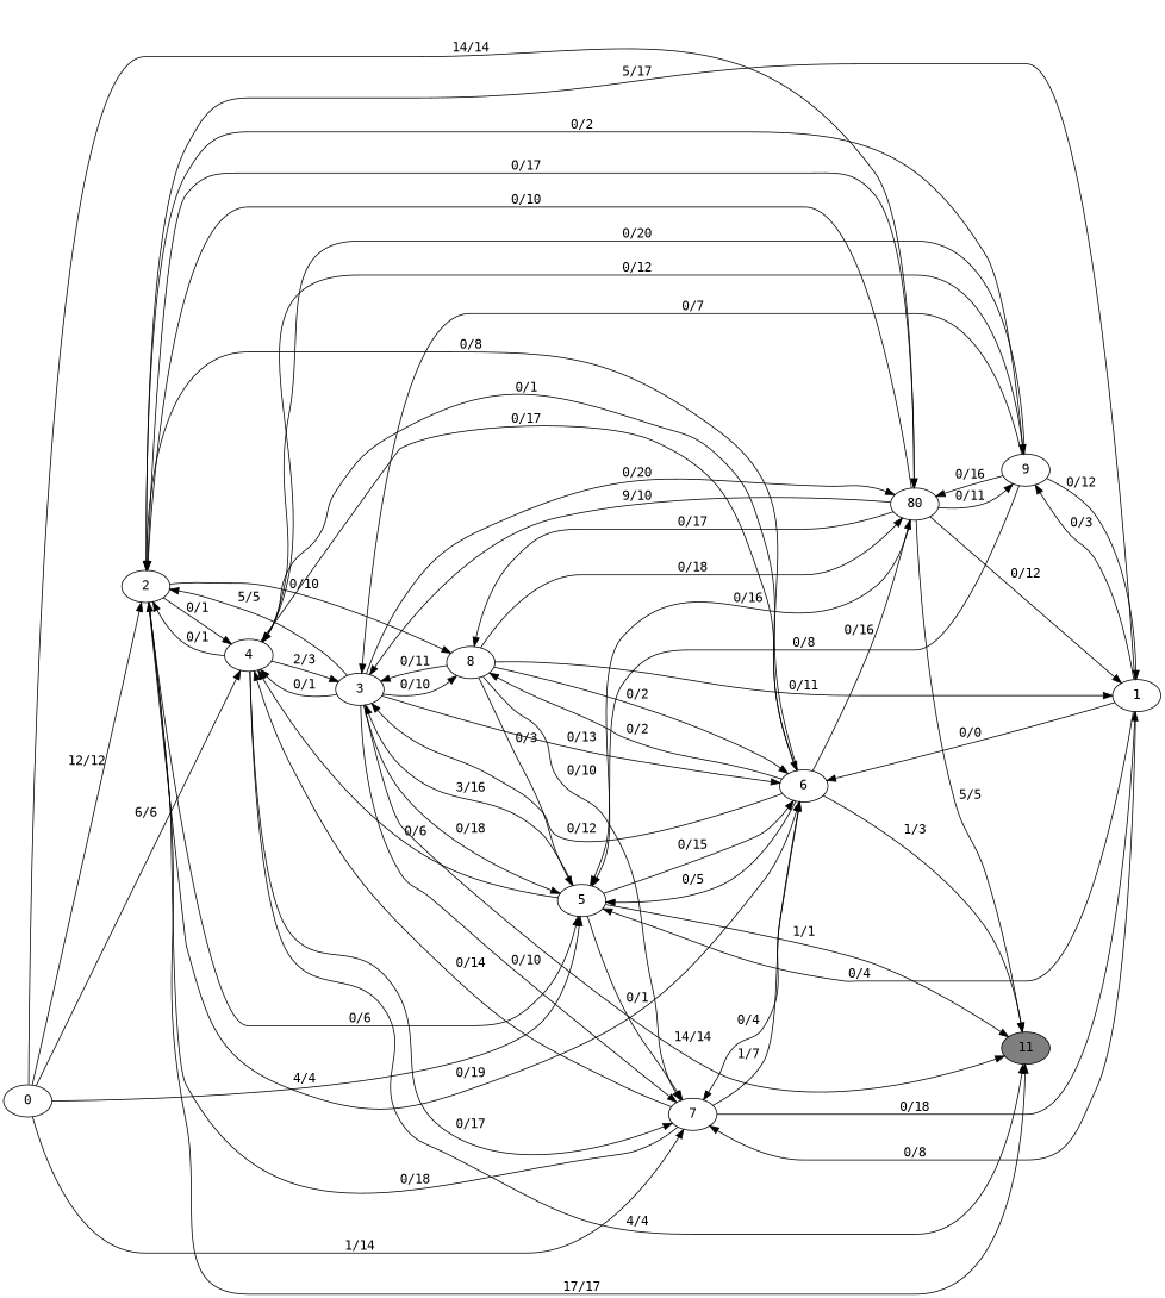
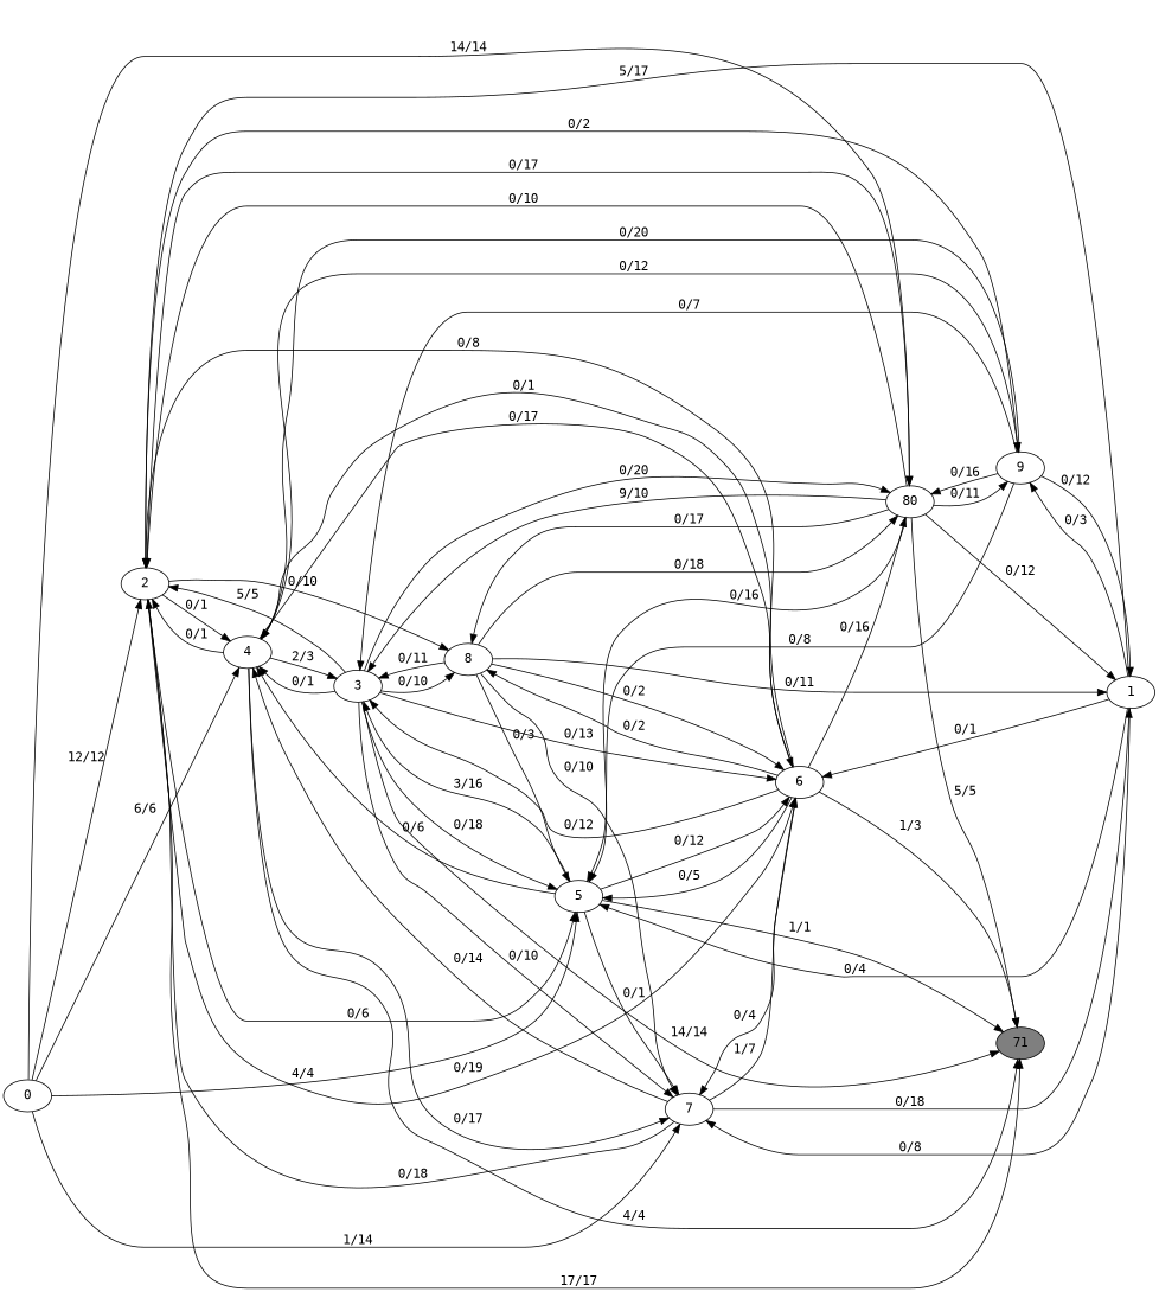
  digraph {
    fontname="DejaVu Sans Mono"
    rankdir=LR
    node [fillcolor=grey100 fontname="DejaVu Sans Mono" style=filled]
    edge [fontname="DejaVu Sans Mono"]
    0
    2
    4
    5
    7
    n6 [label=80]
    1
    6
    9
    8
-   11 [fillcolor=grey50]
+   11 [fillcolor=grey50 label=71]
    3
    0 -> 2 [label="12/12"]
    0 -> 4 [label="6/6"]
    0 -> 5 [label="4/4"]
    0 -> 7 [label="1/14"]
    0 -> n6 [label="14/14"]
    2 -> 4 [label="0/1"]
    2 -> 5 [label="0/6"]
    2 -> n6 [label="0/17"]
    2 -> 6 [label="0/19"]
    2 -> 9 [label="0/2"]
    2 -> 8 [label="0/10"]
    2 -> 11 [label="17/17"]
    4 -> 2 [label="0/1"]
    4 -> 7 [label="0/17"]
    4 -> 6 [label="0/17"]
    4 -> 9 [label="0/12"]
    4 -> 11 [label="4/4"]
    4 -> 3 [label="2/3"]
    5 -> 4 [label="0/6"]
    5 -> 7 [label="0/1"]
-   5 -> 6 [label="0/15"]
+   5 -> 6 [label="0/12"]
    5 -> 11 [label="1/1"]
    5 -> 3 [label="3/16"]
    7 -> 2 [label="0/18"]
    7 -> 4 [label="0/14"]
    7 -> 1 [label="0/18"]
    7 -> 6 [label="1/7"]
    n6 -> 2 [label="0/10"]
    n6 -> 5 [label="0/16"]
    n6 -> 1 [label="0/12"]
    n6 -> 9 [label="0/11"]
    n6 -> 8 [label="0/17"]
    n6 -> 11 [label="5/5"]
    n6 -> 3 [label="9/10"]
    1 -> 2 [label="5/17"]
    1 -> 5 [label="0/4"]
    1 -> 7 [label="0/8"]
-   1 -> 6 [label="0/0"]
+   1 -> 6 [label="0/1"]
    1 -> 9 [label="0/3"]
    6 -> 2 [label="0/8"]
    6 -> 4 [label="0/1"]
    6 -> 5 [label="0/5"]
    6 -> 7 [label="0/4"]
    6 -> n6 [label="0/16"]
    6 -> 8 [label="0/2"]
    6 -> 11 [label="1/3"]
    6 -> 3 [label="0/12"]
    9 -> 4 [label="0/20"]
    9 -> 5 [label="0/8"]
    9 -> n6 [label="0/16"]
    9 -> 1 [label="0/12"]
    9 -> 3 [label="0/7"]
    8 -> 5 [label="0/3"]
    8 -> 7 [label="0/10"]
    8 -> n6 [label="0/18"]
    8 -> 1 [label="0/11"]
    8 -> 6 [label="0/2"]
    8 -> 3 [label="0/11"]
    3 -> 2 [label="5/5"]
    3 -> 4 [label="0/1"]
    3 -> 5 [label="0/18"]
    3 -> 7 [label="0/10"]
    3 -> n6 [label="0/20"]
    3 -> 6 [label="0/13"]
    3 -> 8 [label="0/10"]
    3 -> 11 [label="14/14"]
  }
